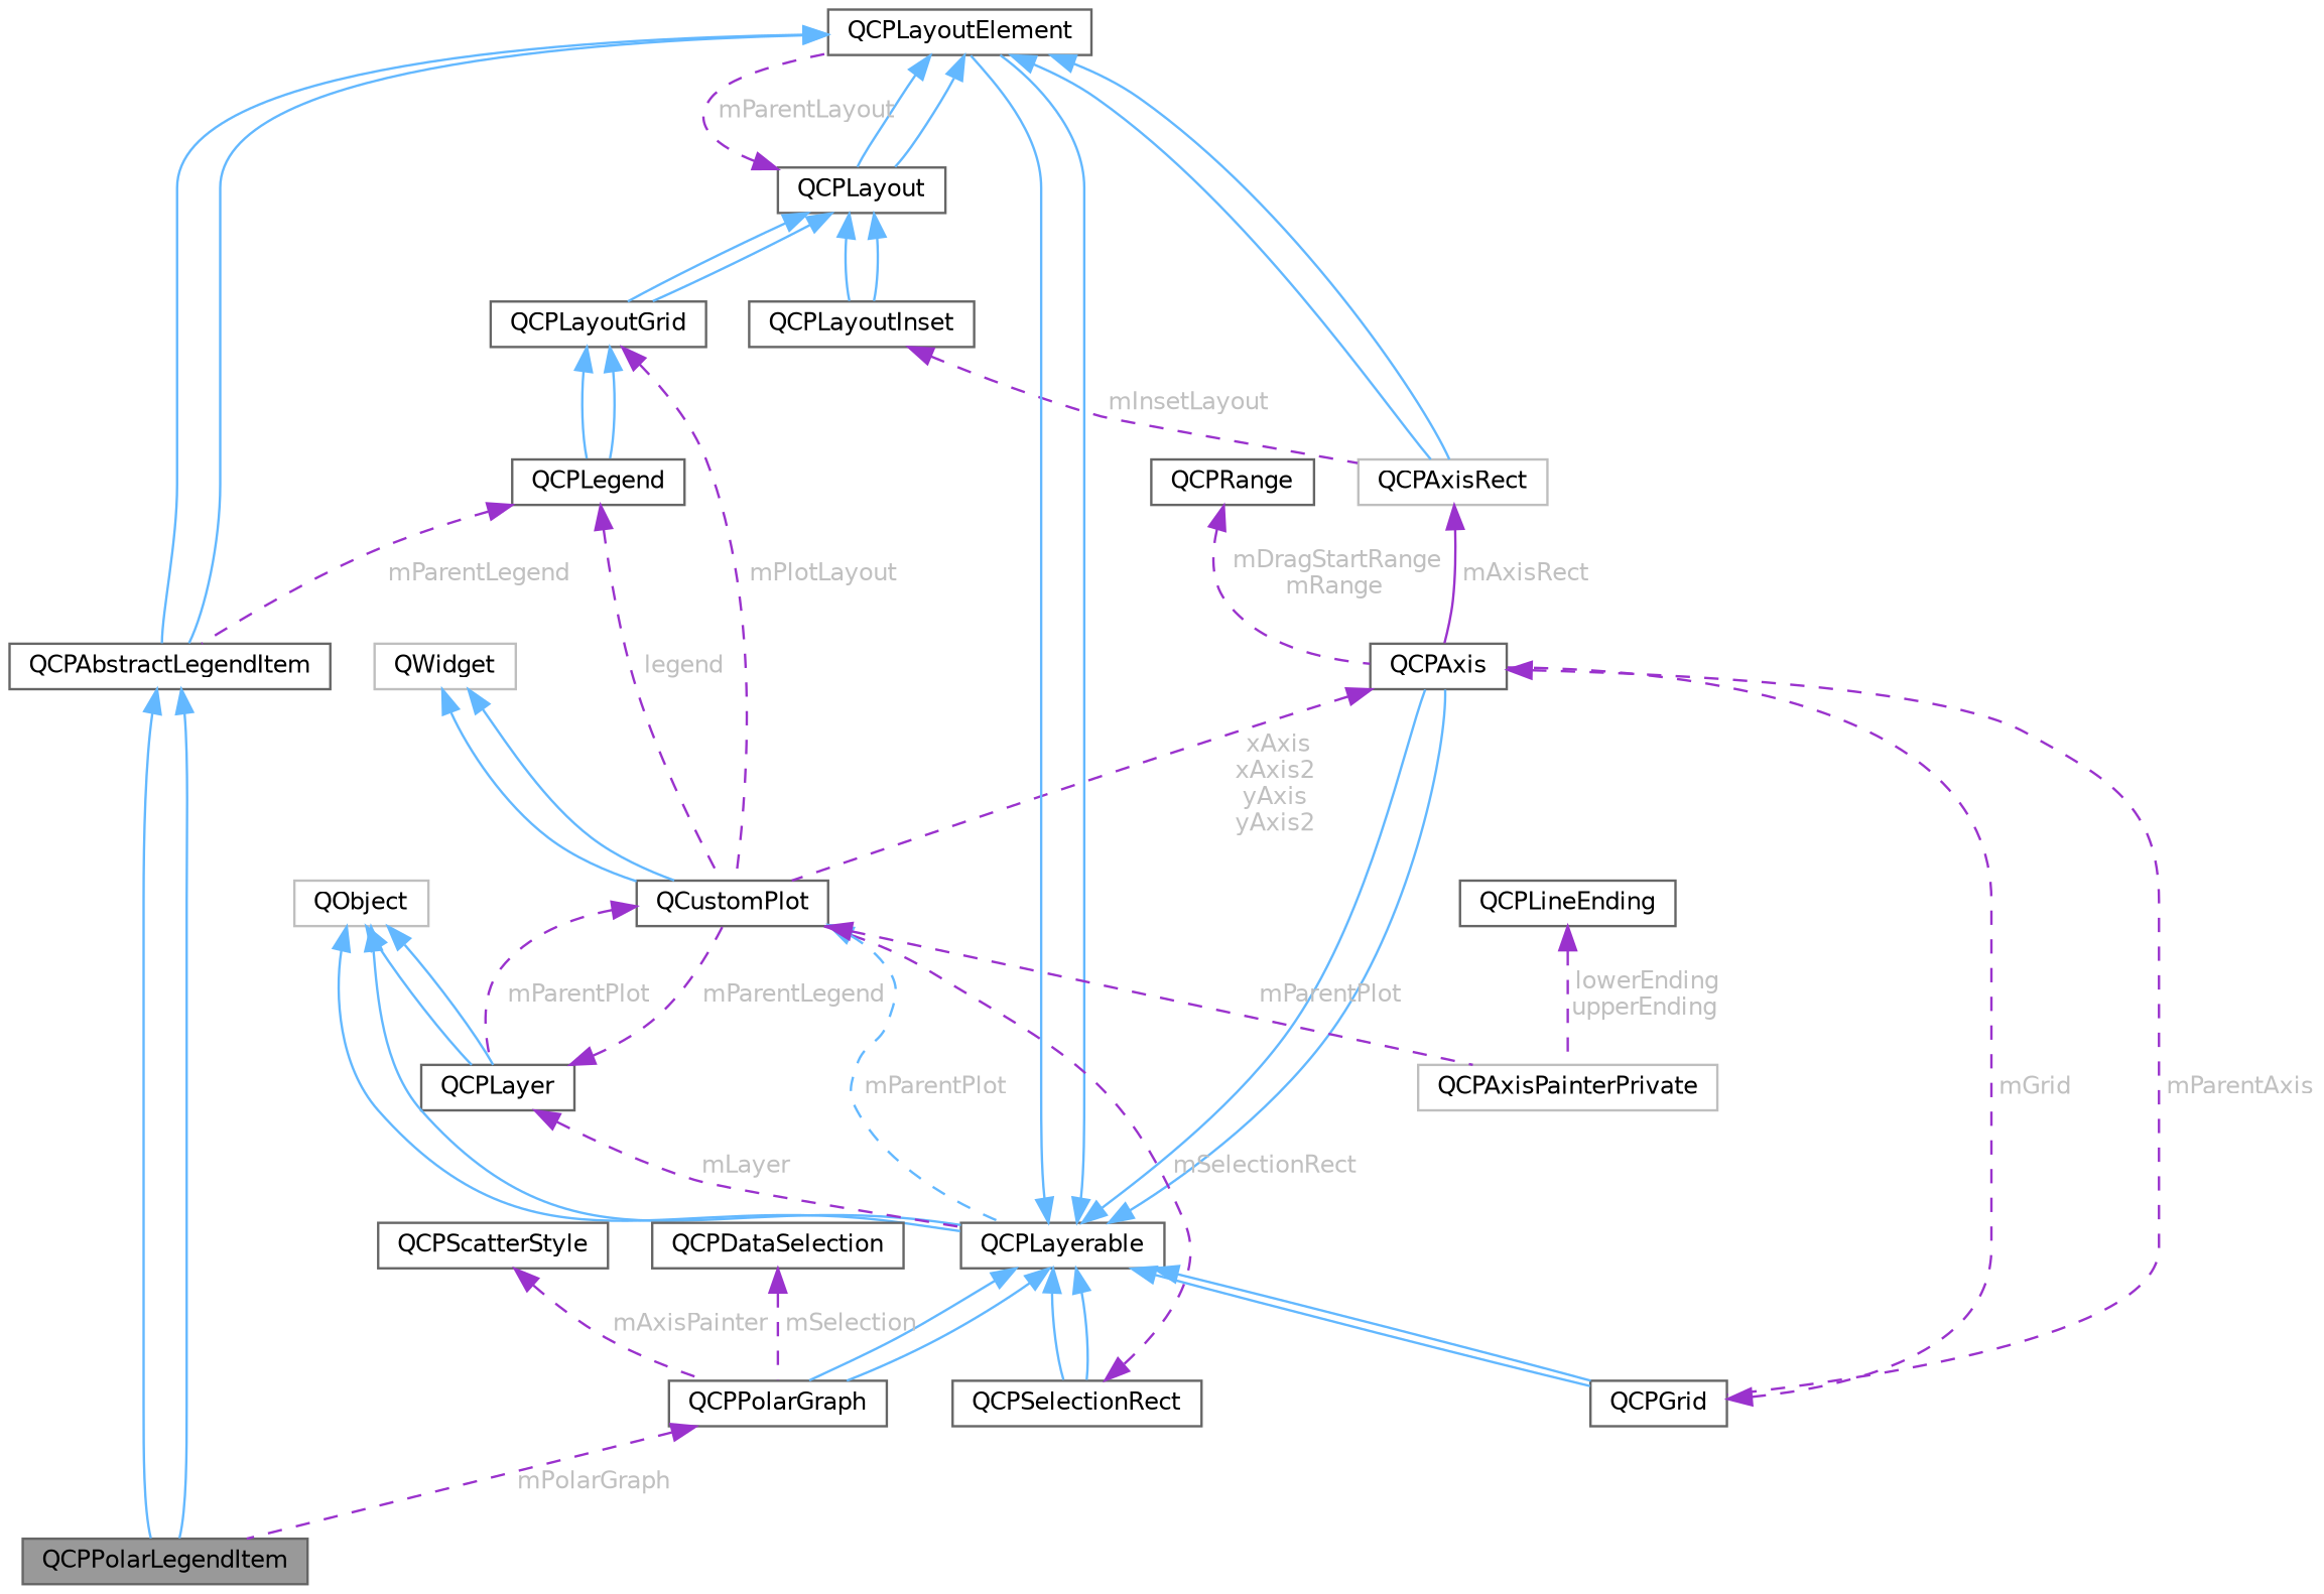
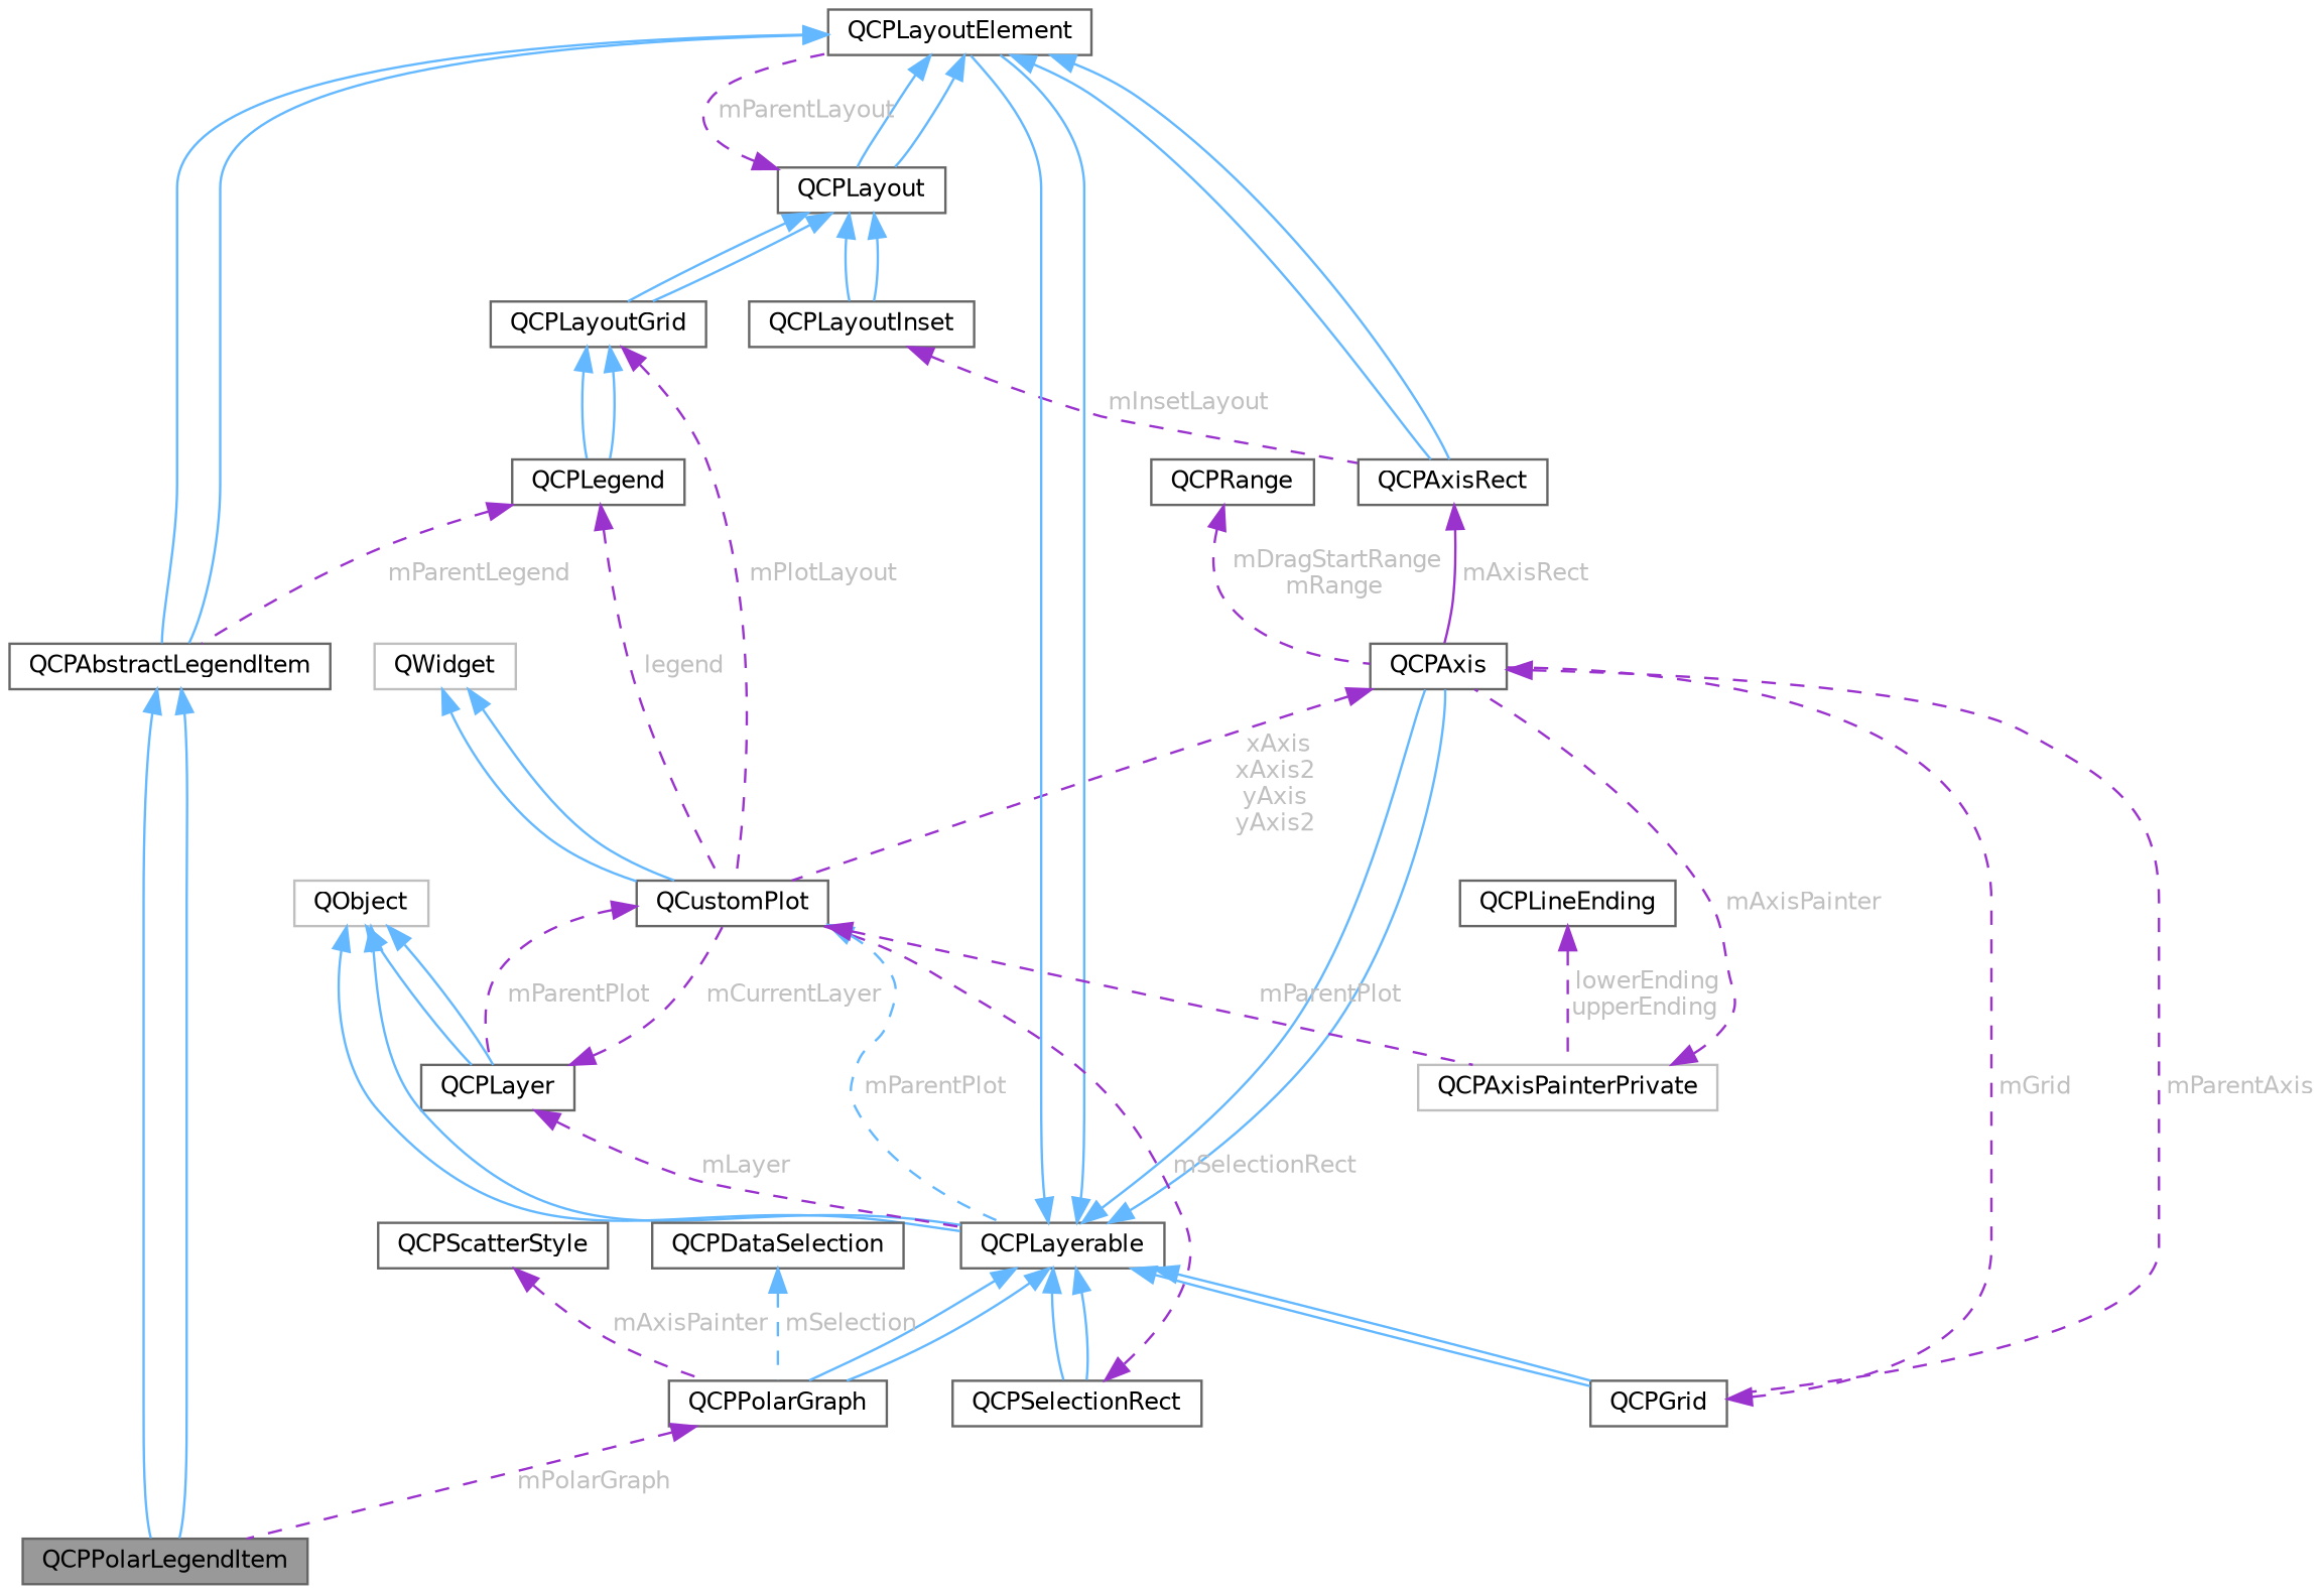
  digraph {
    node [color=gray40 fillcolor=white fontname=Helvetica fontsize=10 shape=box style=filled]
    edge [color=steelblue1 dir=back fontname=Helvetica fontsize=10 labelfontname=Helvetica labelfontsize=10 style=solid]
    n1 [fillcolor=grey60 fontcolor=black height=0.2 label=QCPPolarLegendItem width=0.4]
    n2 [height=0.2 label=QCPAbstractLegendItem width=0.4]
    n3 [height=0.2 label=QCPLayoutElement width=0.4]
-   n4 [color=grey75 height=0.2 label=QCPAxisRect width=0.4]
+   n4 [height=0.2 label=QCPAxisRect width=0.4]
    n5 [height=0.2 label=QCPLayout width=0.4]
    n6 [height=0.2 label=QCPAxis width=0.4]
    n7 [height=0.2 label=QCPLayoutInset width=0.4]
    n8 [height=0.2 label=QCPLayoutGrid width=0.4]
    n9 [height=0.2 label=QCPLayerable width=0.4]
    n10 [height=0.2 label=QCPGrid width=0.4]
    n11 [height=0.2 label=QCPSelectionRect width=0.4]
    n12 [height=0.2 label=QCPPolarGraph width=0.4]
    n13 [height=0.2 label=QCustomPlot width=0.4]
    n14 [color=grey75 height=0.2 label=QObject width=0.4]
    n15 [height=0.2 label=QCPLayer width=0.4]
    n16 [color=grey75 height=0.2 label=QCPAxisPainterPrivate width=0.4]
    n17 [color=grey75 height=0.2 label=QWidget width=0.4]
    n18 [height=0.2 label=QCPLegend width=0.4]
    n19 [height=0.2 label=QCPRange width=0.4]
    n20 [height=0.2 label=QCPLineEnding width=0.4]
    n21 [height=0.2 label=QCPScatterStyle width=0.4]
    n22 [height=0.2 label=QCPDataSelection width=0.4]
    n2 -> n1
    n2 -> n1
    n3 -> n2
    n3 -> n2
    n3 -> n4
    n3 -> n4
    n3 -> n5
    n3 -> n5
    n4 -> n6 [color=darkorchid3 fontcolor=grey label=" mAxisRect"]
    n5 -> n3 [color=darkorchid3 fontcolor=grey label=" mParentLayout" style=dashed]
    n5 -> n7
    n5 -> n7
    n5 -> n8
    n5 -> n8
    n6 -> n10 [color=darkorchid3 fontcolor=grey label=" mParentAxis" style=dashed]
    n6 -> n13 [color=darkorchid3 fontcolor=grey label=" xAxis\nxAxis2\nyAxis\nyAxis2" style=dashed]
    n7 -> n4 [color=darkorchid3 fontcolor=grey label=" mInsetLayout" style=dashed]
    n8 -> n13 [color=darkorchid3 fontcolor=grey label=" mPlotLayout" style=dashed]
    n8 -> n18
    n8 -> n18
    n9 -> n3
    n9 -> n3
    n9 -> n6
    n9 -> n6
    n9 -> n10
    n9 -> n10
    n9 -> n11
    n9 -> n11
    n9 -> n12
    n9 -> n12
    n10 -> n6 [color=darkorchid3 fontcolor=grey label=" mGrid" style=dashed]
    n11 -> n13 [color=darkorchid3 fontcolor=grey label=" mSelectionRect" style=dashed]
    n12 -> n1 [color=darkorchid3 fontcolor=grey label=" mPolarGraph" style=dashed]
    n13 -> n9 [fontcolor=grey label=" mParentPlot" style=dashed]
    n13 -> n15 [color=darkorchid3 fontcolor=grey label=" mParentPlot" style=dashed]
    n13 -> n16 [color=darkorchid3 fontcolor=grey label=" mParentPlot" style=dashed]
    n14 -> n9
    n14 -> n9
    n14 -> n15
    n14 -> n15
    n15 -> n9 [color=darkorchid3 fontcolor=grey label=" mLayer" style=dashed]
-   n15 -> n13 [color=darkorchid3 fontcolor=grey label=" mParentLegend" style=dashed]
+   n15 -> n13 [color=darkorchid3 fontcolor=grey label=" mCurrentLayer" style=dashed]
+   n16 -> n6 [color=darkorchid3 fontcolor=grey label=" mAxisPainter" style=dashed]
    n17 -> n13
    n17 -> n13
    n18 -> n2 [color=darkorchid3 fontcolor=grey label=" mParentLegend" style=dashed]
    n18 -> n13 [color=darkorchid3 fontcolor=grey label=" legend" style=dashed]
    n19 -> n6 [color=darkorchid3 fontcolor=grey label=" mDragStartRange\nmRange" style=dashed]
    n20 -> n16 [color=darkorchid3 fontcolor=grey label=" lowerEnding\nupperEnding" style=dashed]
    n21 -> n12 [color=darkorchid3 fontcolor=grey label=" mAxisPainter" style=dashed]
-   n22 -> n12 [color=darkorchid3 fontcolor=grey label=" mSelection" style=dashed]
+   n22 -> n12 [fontcolor=grey label=" mSelection" style=dashed]
  }
